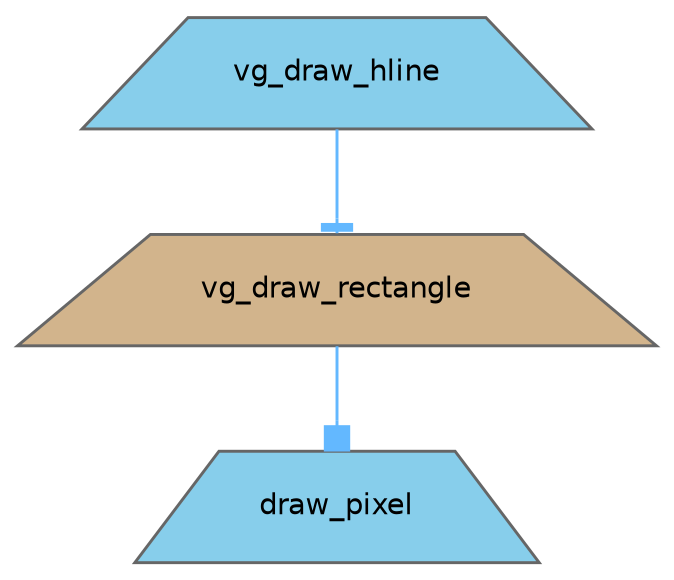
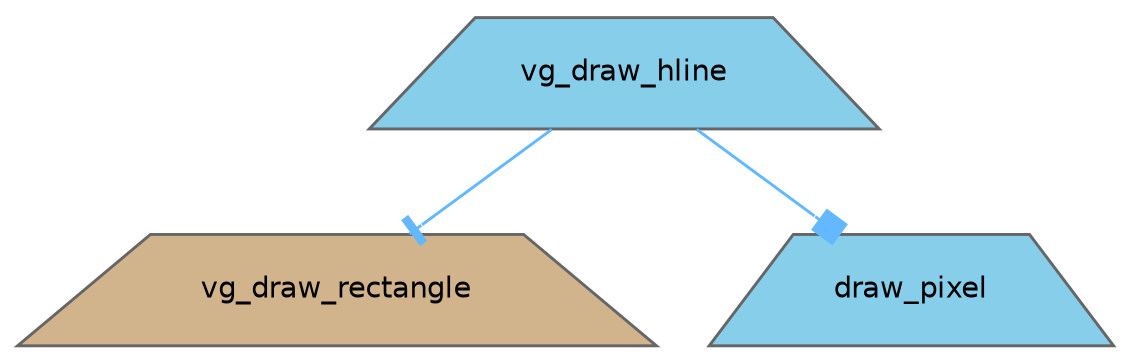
  digraph {
    rankdir=TB
    node [color=grey40 fillcolor=skyblue fontname=Helvetica fontsize=10 shape=trapezium style=filled]
    edge [color=steelblue1 fontname=Helvetica fontsize=10 labelfontname=Helvetica labelfontsize=10 style=solid]
    n1 [color=gray40 fillcolor=tan fontcolor=black height=0.2 label=vg_draw_rectangle width=0.4]
    n2 [height=0.2 label=vg_draw_hline width=0.4]
    n3 [height=0.2 label=draw_pixel width=0.4]
    n2 -> n1 [arrowhead=tee]
-   n1 -> n3 [arrowhead=box]
+   n2 -> n3 [arrowhead=box]
  }
